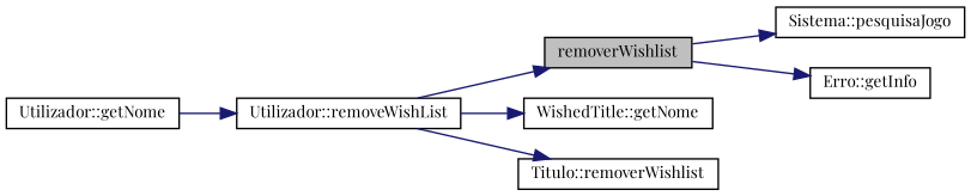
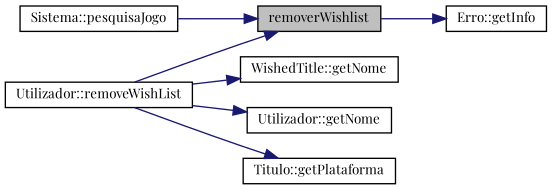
  digraph {
    fontname="Playfair Display"
    rankdir=LR
    node [color=black fillcolor=white fontname="Playfair Display" fontsize=10 shape=record style=filled]
    edge [color=midnightblue fontname="Playfair Display" fontsize=10 labelfontname=Helvetica labelfontsize=10 style=solid]
    n1 [fillcolor=grey75 fontcolor=black height=0.2 label=removerWishlist width=0.4]
    n2 [height=0.2 label="Sistema::pesquisaJogo" width=0.4]
    n3 [height=0.2 label="Erro::getInfo" width=0.4]
    n4 [height=0.2 label="Utilizador::removeWishList" width=0.4]
    n5 [height=0.2 label="WishedTitle::getNome" width=0.4]
    n6 [height=0.2 label="Utilizador::getNome" width=0.4]
-   n7 [height=0.2 label="Titulo::removerWishlist" width=0.4]
-   n1 -> n2
+   n7 [height=0.2 label="Titulo::getPlataforma" width=0.4]
+   n2 -> n1
    n1 -> n3
    n4 -> n1
    n4 -> n5
-   n6 -> n4
+   n4 -> n6
    n4 -> n7
  }
